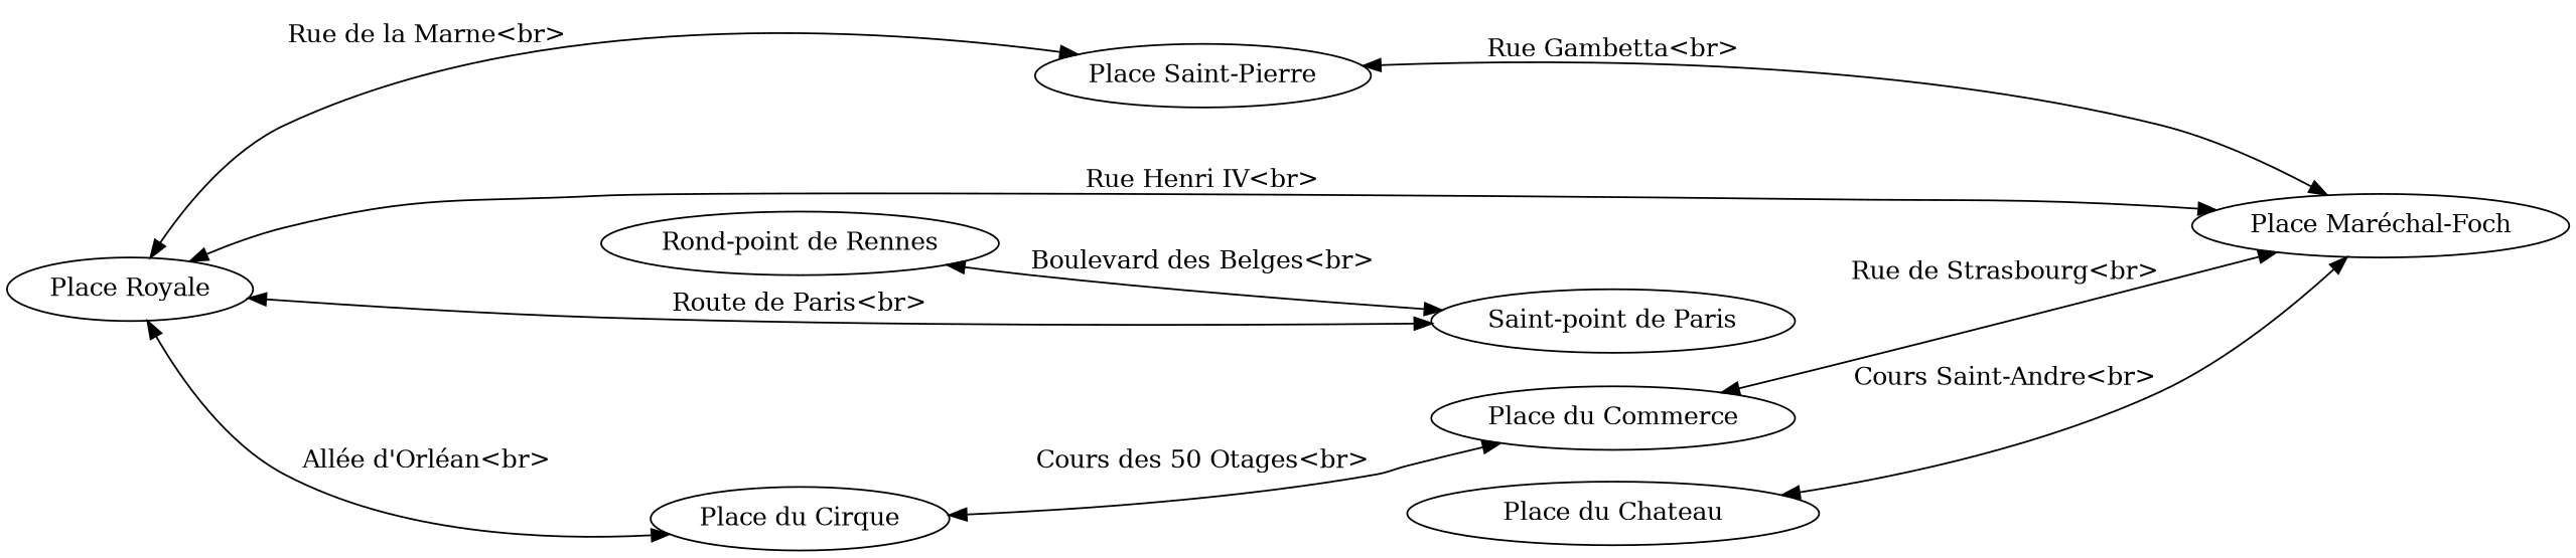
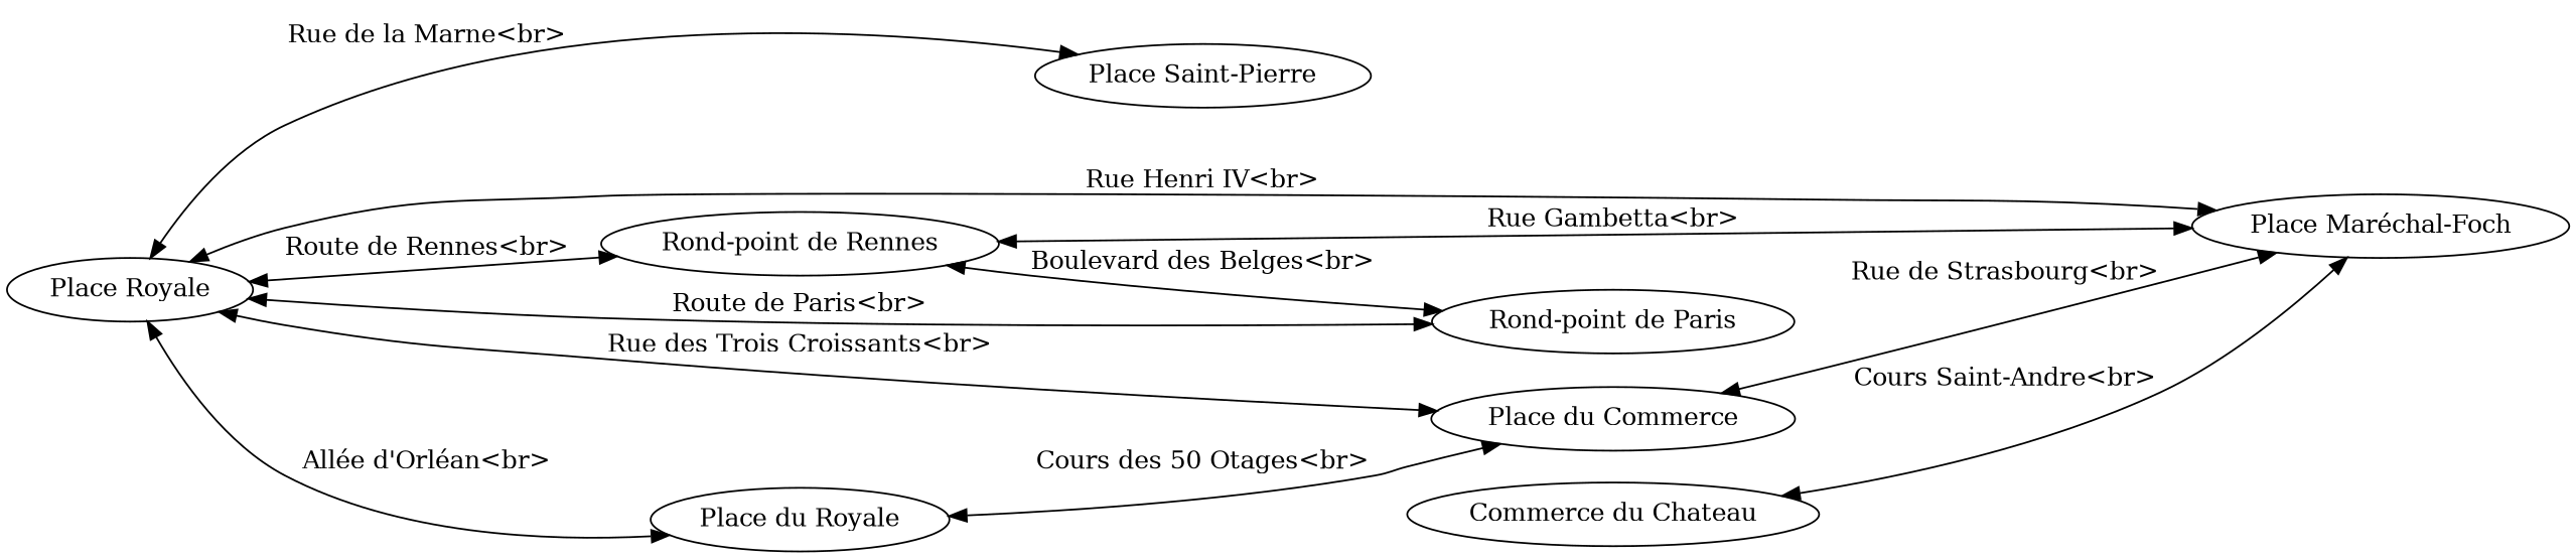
  digraph {
    rankdir=LR
    edge [dir=both]
    n1 [label="Place Royale"]
    n2 [label="Rond-point de Rennes"]
    n3 [label="Place Saint-Pierre"]
    n4 [label="Place Maréchal-Foch"]
    n5 [label="Place du Commerce"]
-   n6 [label="Place du Cirque"]
-   n7 [label="Saint-point de Paris"]
-   n8 [label="Place du Chateau"]
+   n6 [label="Place du Royale"]
+   n7 [label="Rond-point de Paris"]
+   n8 [label="Commerce du Chateau"]
+   n1 -> n2 [label="Route de Rennes<br>"]
    n1 -> n3 [label="Rue de la Marne<br>"]
    n1 -> n4 [label="Rue Henri IV<br>"]
+   n1 -> n5 [label="Rue des Trois Croissants<br>"]
    n1 -> n6 [label="Allée d'Orléan<br>"]
    n2 -> n7 [label="Boulevard des Belges<br>"]
-   n3 -> n4 [label="Rue Gambetta<br>"]
+   n2 -> n4 [label="Rue Gambetta<br>"]
    n5 -> n4 [label="Rue de Strasbourg<br>"]
    n6 -> n5 [label="Cours des 50 Otages<br>"]
    n7 -> n1 [label="Route de Paris<br>"]
    n8 -> n4 [label="Cours Saint-Andre<br>"]
  }
